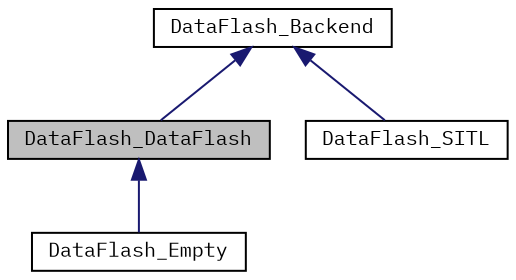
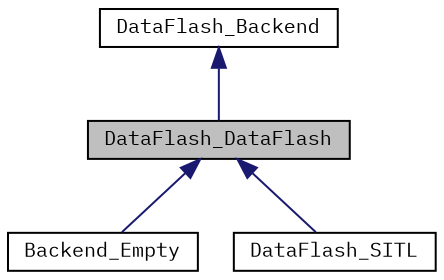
  digraph {
    fontname="IBM Plex Mono"
    node [color=black fillcolor=white fontname="IBM Plex Mono" fontsize=10 shape=record style=filled]
    edge [color=midnightblue dir=back fontname="IBM Plex Mono" fontsize=10 labelfontname=Helvetica labelfontsize=10 style=solid]
    n1 [fillcolor=grey75 fontcolor=black height=0.2 label=DataFlash_DataFlash width=0.4]
-   n2 [height=0.2 label=DataFlash_Empty width=0.4]
+   n2 [height=0.2 label=Backend_Empty width=0.4]
    n3 [height=0.2 label=DataFlash_SITL width=0.4]
    n4 [height=0.2 label=DataFlash_Backend width=0.4]
    n1 -> n2
-   n4 -> n3
+   n1 -> n3
    n4 -> n1
  }
